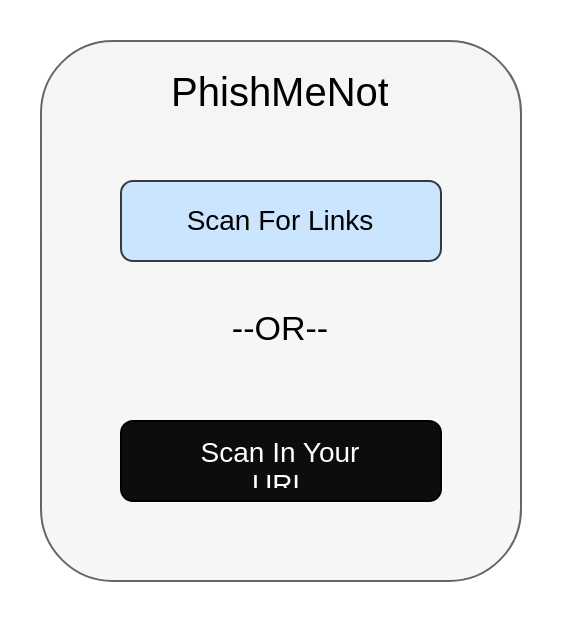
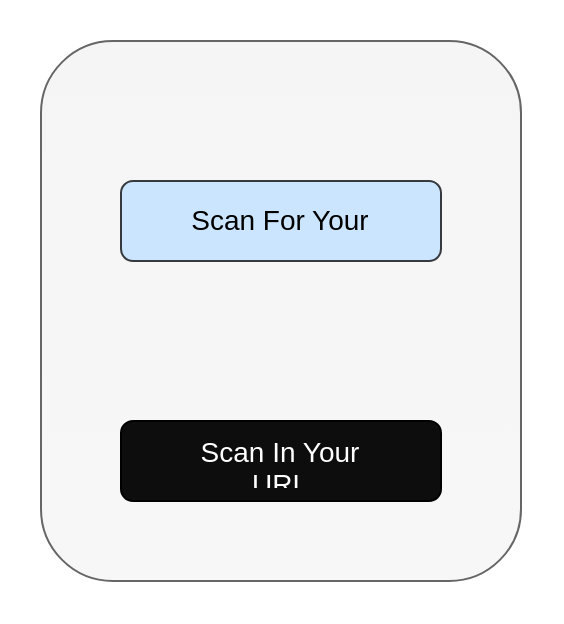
  <mxCell id="0" />
  <mxCell id="1" parent="0" />
  <mxCell id="2" value="" style="rounded=1;whiteSpace=wrap;html=1;fillColor=#f5f5f5;gradientColor=#F7F7F7;strokeColor=#666666;" vertex="1" parent="1"><mxGeometry x="20" y="20" width="240" height="270" as="geometry" /></mxCell>
- <mxCell id="3" value="&lt;font style=&quot;font-size: 20px;&quot;&gt;PhishMeNot&lt;/font&gt;" style="text;strokeColor=none;fillColor=none;align=center;verticalAlign=middle;spacingLeft=4;spacingRight=4;overflow=hidden;points=[[0,0.5],[1,0.5]];portConstraint=eastwest;rotatable=0;whiteSpace=wrap;html=1;" vertex="1" parent="1"><mxGeometry x="75" y="30" width="130" height="30" as="geometry" /></mxCell>
  <mxCell id="4" value="" style="rounded=1;whiteSpace=wrap;html=1;fillColor=#cce5ff;strokeColor=#36393d;" vertex="1" parent="1"><mxGeometry x="60" y="90" width="160" height="40" as="geometry" /></mxCell>
- <mxCell id="5" value="&lt;font style=&quot;font-size: 14px;&quot;&gt;Scan For Links&lt;/font&gt;" style="text;strokeColor=none;fillColor=none;align=center;verticalAlign=middle;spacingLeft=4;spacingRight=4;overflow=hidden;points=[[0,0.5],[1,0.5]];portConstraint=eastwest;rotatable=0;whiteSpace=wrap;html=1;" vertex="1" parent="1"><mxGeometry x="80" y="95" width="120" height="30" as="geometry" /></mxCell>
- <mxCell id="6" value="&lt;font style=&quot;font-size: 17px;&quot;&gt;--OR--&lt;/font&gt;" style="text;strokeColor=none;fillColor=none;align=center;verticalAlign=middle;spacingLeft=4;spacingRight=4;overflow=hidden;points=[[0,0.5],[1,0.5]];portConstraint=eastwest;rotatable=0;whiteSpace=wrap;html=1;" vertex="1" parent="1"><mxGeometry x="100" y="150" width="80" height="30" as="geometry" /></mxCell>
+ <mxCell id="5" value="&lt;font style=&quot;font-size: 14px;&quot;&gt;Scan For Your&lt;/font&gt;" style="text;strokeColor=none;fillColor=none;align=center;verticalAlign=middle;spacingLeft=4;spacingRight=4;overflow=hidden;points=[[0,0.5],[1,0.5]];portConstraint=eastwest;rotatable=0;whiteSpace=wrap;html=1;" vertex="1" parent="1"><mxGeometry x="80" y="95" width="120" height="30" as="geometry" /></mxCell>
  <mxCell id="7" value="" style="rounded=1;whiteSpace=wrap;html=1;fillColor=#0D0D0D;" vertex="1" parent="1"><mxGeometry x="60" y="210" width="160" height="40" as="geometry" /></mxCell>
  <mxCell id="8" value="&lt;font color=&quot;#ffffff&quot; style=&quot;font-size: 14px;&quot;&gt;Scan In Your URL&lt;/font&gt;" style="text;strokeColor=none;fillColor=none;align=center;verticalAlign=middle;spacingLeft=4;spacingRight=4;overflow=hidden;points=[[0,0.5],[1,0.5]];portConstraint=eastwest;rotatable=0;whiteSpace=wrap;html=1;" vertex="1" parent="1"><mxGeometry x="80" y="215" width="120" height="30" as="geometry" /></mxCell>
